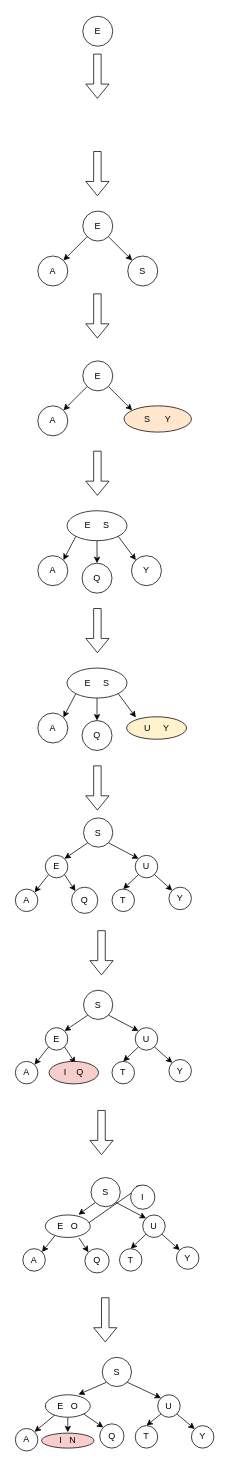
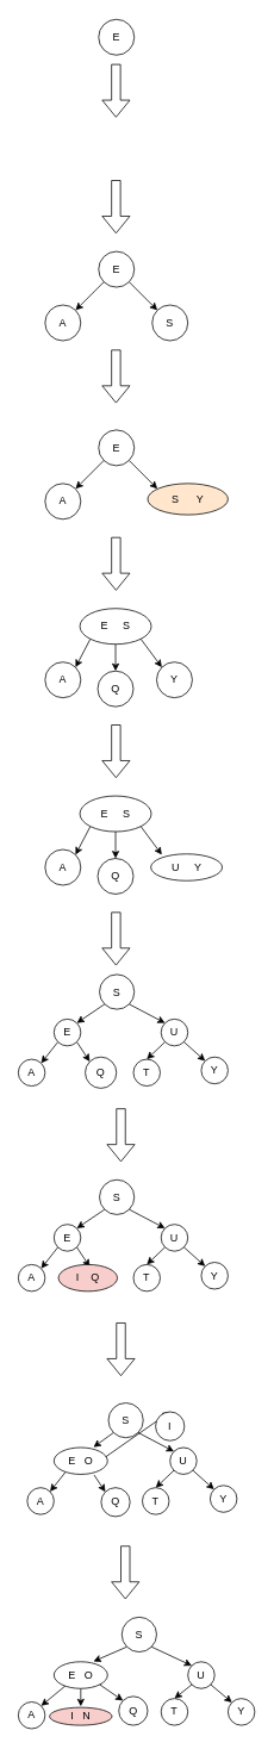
  <mxCell id="0" />
  <mxCell id="1" parent="0" />
  <mxCell id="2" value="E" style="ellipse;whiteSpace=wrap;html=1;aspect=fixed;" vertex="1" parent="1"><mxGeometry x="110" y="20" width="40" height="40" as="geometry" /></mxCell>
  <mxCell id="3" value="" style="shape=flexArrow;endArrow=classic;html=1;" edge="1" parent="1"><mxGeometry width="50" height="50" relative="1" as="geometry"><mxPoint x="129.5" y="70" as="sourcePoint" /><mxPoint x="129.5" y="130" as="targetPoint" /><Array as="points" /></mxGeometry></mxCell>
  <mxCell id="4" value="" style="shape=flexArrow;endArrow=classic;html=1;" edge="1" parent="1"><mxGeometry width="50" height="50" relative="1" as="geometry"><mxPoint x="129.5" y="200" as="sourcePoint" /><mxPoint x="129.5" y="260" as="targetPoint" /><Array as="points" /></mxGeometry></mxCell>
  <mxCell id="5" value="" style="endArrow=classic;html=1;exitX=1;exitY=1;exitDx=0;exitDy=0;entryX=0;entryY=0;entryDx=0;entryDy=0;" edge="1" parent="1" source="7" target="6"><mxGeometry width="50" height="50" relative="1" as="geometry"><mxPoint x="160.374" y="305.669" as="sourcePoint" /><mxPoint x="193" y="330" as="targetPoint" /></mxGeometry></mxCell>
  <mxCell id="6" value="S" style="ellipse;whiteSpace=wrap;html=1;aspect=fixed;" vertex="1" parent="1"><mxGeometry x="170" y="340" width="40" height="40" as="geometry" /></mxCell>
  <mxCell id="7" value="E" style="ellipse;whiteSpace=wrap;html=1;aspect=fixed;" vertex="1" parent="1"><mxGeometry x="110" y="280" width="40" height="40" as="geometry" /></mxCell>
  <mxCell id="8" value="A" style="ellipse;whiteSpace=wrap;html=1;aspect=fixed;" vertex="1" parent="1"><mxGeometry x="50" y="340" width="40" height="40" as="geometry" /></mxCell>
  <mxCell id="9" value="" style="endArrow=classic;html=1;exitX=0;exitY=1;exitDx=0;exitDy=0;entryX=1;entryY=0;entryDx=0;entryDy=0;" edge="1" parent="1" source="7" target="8"><mxGeometry width="50" height="50" relative="1" as="geometry"><mxPoint x="154.142" y="324.142" as="sourcePoint" /><mxPoint x="185.858" y="355.858" as="targetPoint" /><Array as="points" /></mxGeometry></mxCell>
  <mxCell id="10" value="" style="shape=flexArrow;endArrow=classic;html=1;" edge="1" parent="1"><mxGeometry width="50" height="50" relative="1" as="geometry"><mxPoint x="129.5" y="390" as="sourcePoint" /><mxPoint x="129.5" y="450" as="targetPoint" /><Array as="points" /></mxGeometry></mxCell>
  <mxCell id="11" value="" style="endArrow=classic;html=1;exitX=1;exitY=1;exitDx=0;exitDy=0;entryX=0;entryY=0;entryDx=0;entryDy=0;" edge="1" parent="1" source="12"><mxGeometry width="50" height="50" relative="1" as="geometry"><mxPoint x="160.374" y="505.669" as="sourcePoint" /><mxPoint x="175.858" y="545.858" as="targetPoint" /></mxGeometry></mxCell>
  <mxCell id="12" value="E" style="ellipse;whiteSpace=wrap;html=1;aspect=fixed;" vertex="1" parent="1"><mxGeometry x="110" y="480" width="40" height="40" as="geometry" /></mxCell>
  <mxCell id="13" value="A" style="ellipse;whiteSpace=wrap;html=1;aspect=fixed;" vertex="1" parent="1"><mxGeometry x="50" y="540" width="40" height="40" as="geometry" /></mxCell>
  <mxCell id="14" value="" style="endArrow=classic;html=1;exitX=0;exitY=1;exitDx=0;exitDy=0;entryX=1;entryY=0;entryDx=0;entryDy=0;" edge="1" parent="1" source="12" target="13"><mxGeometry width="50" height="50" relative="1" as="geometry"><mxPoint x="154.142" y="524.142" as="sourcePoint" /><mxPoint x="185.858" y="555.858" as="targetPoint" /><Array as="points" /></mxGeometry></mxCell>
  <mxCell id="15" value="S&amp;nbsp; &amp;nbsp; &amp;nbsp; Y" style="ellipse;whiteSpace=wrap;html=1;fillColor=#ffe6cc;" vertex="1" parent="1"><mxGeometry x="165" y="540" width="90" height="35" as="geometry" /></mxCell>
  <mxCell id="16" value="" style="shape=flexArrow;endArrow=classic;html=1;" edge="1" parent="1"><mxGeometry width="50" height="50" relative="1" as="geometry"><mxPoint x="129.5" y="600" as="sourcePoint" /><mxPoint x="129.5" y="660" as="targetPoint" /><Array as="points" /></mxGeometry></mxCell>
  <mxCell id="17" value="" style="endArrow=classic;html=1;exitX=0.5;exitY=1;exitDx=0;exitDy=0;" edge="1" parent="1" source="20"><mxGeometry width="50" height="50" relative="1" as="geometry"><mxPoint x="144.142" y="714.142" as="sourcePoint" /><mxPoint x="129" y="750" as="targetPoint" /></mxGeometry></mxCell>
  <mxCell id="18" value="A" style="ellipse;whiteSpace=wrap;html=1;aspect=fixed;" vertex="1" parent="1"><mxGeometry x="50" y="740" width="40" height="40" as="geometry" /></mxCell>
  <mxCell id="19" value="" style="endArrow=classic;html=1;exitX=0;exitY=1;exitDx=0;exitDy=0;entryX=1;entryY=0;entryDx=0;entryDy=0;" edge="1" parent="1" source="20" target="18"><mxGeometry width="50" height="50" relative="1" as="geometry"><mxPoint x="115.858" y="714.142" as="sourcePoint" /><mxPoint x="185.858" y="755.858" as="targetPoint" /><Array as="points" /></mxGeometry></mxCell>
  <mxCell id="20" value="E&amp;nbsp; &amp;nbsp; &amp;nbsp;S" style="ellipse;whiteSpace=wrap;html=1;" vertex="1" parent="1"><mxGeometry x="89" y="680" width="80" height="40" as="geometry" /></mxCell>
  <mxCell id="21" value="Q" style="ellipse;whiteSpace=wrap;html=1;aspect=fixed;" vertex="1" parent="1"><mxGeometry x="109" y="750" width="40" height="40" as="geometry" /></mxCell>
  <mxCell id="22" value="" style="endArrow=classic;html=1;exitX=1;exitY=1;exitDx=0;exitDy=0;entryX=0;entryY=0;entryDx=0;entryDy=0;" edge="1" parent="1" source="20" target="23"><mxGeometry width="50" height="50" relative="1" as="geometry"><mxPoint x="139" y="730" as="sourcePoint" /><mxPoint x="185" y="740" as="targetPoint" /></mxGeometry></mxCell>
  <mxCell id="23" value="Y" style="ellipse;whiteSpace=wrap;html=1;aspect=fixed;" vertex="1" parent="1"><mxGeometry x="175" y="740" width="40" height="40" as="geometry" /></mxCell>
  <mxCell id="24" value="" style="shape=flexArrow;endArrow=classic;html=1;" edge="1" parent="1"><mxGeometry width="50" height="50" relative="1" as="geometry"><mxPoint x="129.5" y="810" as="sourcePoint" /><mxPoint x="129.5" y="870" as="targetPoint" /><Array as="points" /></mxGeometry></mxCell>
  <mxCell id="25" value="" style="endArrow=classic;html=1;exitX=0.5;exitY=1;exitDx=0;exitDy=0;" edge="1" parent="1" source="28"><mxGeometry width="50" height="50" relative="1" as="geometry"><mxPoint x="144.142" y="924.142" as="sourcePoint" /><mxPoint x="129" y="960" as="targetPoint" /></mxGeometry></mxCell>
  <mxCell id="26" value="A" style="ellipse;whiteSpace=wrap;html=1;aspect=fixed;" vertex="1" parent="1"><mxGeometry x="50" y="950" width="40" height="40" as="geometry" /></mxCell>
  <mxCell id="27" value="" style="endArrow=classic;html=1;exitX=0;exitY=1;exitDx=0;exitDy=0;entryX=1;entryY=0;entryDx=0;entryDy=0;" edge="1" parent="1" source="28" target="26"><mxGeometry width="50" height="50" relative="1" as="geometry"><mxPoint x="115.858" y="924.142" as="sourcePoint" /><mxPoint x="185.858" y="965.858" as="targetPoint" /><Array as="points" /></mxGeometry></mxCell>
  <mxCell id="28" value="E&amp;nbsp; &amp;nbsp; &amp;nbsp;S" style="ellipse;whiteSpace=wrap;html=1;" vertex="1" parent="1"><mxGeometry x="89" y="890" width="80" height="40" as="geometry" /></mxCell>
  <mxCell id="29" value="Q" style="ellipse;whiteSpace=wrap;html=1;aspect=fixed;" vertex="1" parent="1"><mxGeometry x="109" y="960" width="40" height="40" as="geometry" /></mxCell>
  <mxCell id="30" value="" style="endArrow=classic;html=1;exitX=1;exitY=1;exitDx=0;exitDy=0;entryX=0;entryY=0;entryDx=0;entryDy=0;" edge="1" parent="1" source="28"><mxGeometry width="50" height="50" relative="1" as="geometry"><mxPoint x="139" y="940" as="sourcePoint" /><mxPoint x="180.858" y="955.858" as="targetPoint" /></mxGeometry></mxCell>
- <mxCell id="31" value="U&amp;nbsp; &amp;nbsp; &amp;nbsp;Y" style="ellipse;whiteSpace=wrap;html=1;fillColor=#fff2cc;" vertex="1" parent="1"><mxGeometry x="168.5" y="955" width="80" height="30" as="geometry" /></mxCell>
+ <mxCell id="31" value="U&amp;nbsp; &amp;nbsp; &amp;nbsp;Y" style="ellipse;whiteSpace=wrap;html=1;" vertex="1" parent="1"><mxGeometry x="168.5" y="955" width="80" height="30" as="geometry" /></mxCell>
  <mxCell id="32" value="" style="shape=flexArrow;endArrow=classic;html=1;" edge="1" parent="1"><mxGeometry width="50" height="50" relative="1" as="geometry"><mxPoint x="129.5" y="1020" as="sourcePoint" /><mxPoint x="129.5" y="1080" as="targetPoint" /><Array as="points" /></mxGeometry></mxCell>
  <mxCell id="33" value="" style="endArrow=classic;html=1;exitX=1;exitY=1;exitDx=0;exitDy=0;entryX=0;entryY=0;entryDx=0;entryDy=0;" edge="1" parent="1" source="39" target="36"><mxGeometry width="50" height="50" relative="1" as="geometry"><mxPoint x="135.5" y="1199" as="sourcePoint" /><mxPoint x="135.5" y="1229" as="targetPoint" /></mxGeometry></mxCell>
  <mxCell id="34" value="A" style="ellipse;whiteSpace=wrap;html=1;aspect=fixed;" vertex="1" parent="1"><mxGeometry x="20" y="1185" width="30" height="30" as="geometry" /></mxCell>
  <mxCell id="35" value="" style="endArrow=classic;html=1;entryX=1;entryY=0;entryDx=0;entryDy=0;exitX=0;exitY=1;exitDx=0;exitDy=0;" edge="1" parent="1" source="39" target="34"><mxGeometry width="50" height="50" relative="1" as="geometry"><mxPoint x="75" y="1170" as="sourcePoint" /><mxPoint x="192.358" y="1234.858" as="targetPoint" /><Array as="points" /></mxGeometry></mxCell>
  <mxCell id="36" value="Q" style="ellipse;whiteSpace=wrap;html=1;aspect=fixed;" vertex="1" parent="1"><mxGeometry x="95" y="1182.5" width="35" height="35" as="geometry" /></mxCell>
  <mxCell id="37" value="" style="endArrow=classic;html=1;exitX=0;exitY=1;exitDx=0;exitDy=0;entryX=1;entryY=0;entryDx=0;entryDy=0;" edge="1" parent="1" source="38" target="39"><mxGeometry width="50" height="50" relative="1" as="geometry"><mxPoint x="163.784" y="1193.142" as="sourcePoint" /><mxPoint x="187.358" y="1224.858" as="targetPoint" /></mxGeometry></mxCell>
  <mxCell id="38" value="S" style="ellipse;whiteSpace=wrap;html=1;aspect=fixed;" vertex="1" parent="1"><mxGeometry x="111" y="1090" width="39" height="39" as="geometry" /></mxCell>
  <mxCell id="39" value="E" style="ellipse;whiteSpace=wrap;html=1;aspect=fixed;" vertex="1" parent="1"><mxGeometry x="60" y="1140" width="30" height="30" as="geometry" /></mxCell>
  <mxCell id="40" value="U" style="ellipse;whiteSpace=wrap;html=1;aspect=fixed;direction=south;" vertex="1" parent="1"><mxGeometry x="180" y="1140" width="30" height="30" as="geometry" /></mxCell>
  <mxCell id="41" value="" style="endArrow=classic;html=1;exitX=1;exitY=1;exitDx=0;exitDy=0;entryX=0;entryY=1;entryDx=0;entryDy=0;" edge="1" parent="1" source="38" target="40"><mxGeometry width="50" height="50" relative="1" as="geometry"><mxPoint x="120.711" y="1133.289" as="sourcePoint" /><mxPoint x="95.607" y="1154.393" as="targetPoint" /></mxGeometry></mxCell>
  <mxCell id="42" value="T" style="ellipse;whiteSpace=wrap;html=1;aspect=fixed;direction=south;" vertex="1" parent="1"><mxGeometry x="149" y="1185" width="30" height="30" as="geometry" /></mxCell>
  <mxCell id="43" value="Y" style="ellipse;whiteSpace=wrap;html=1;aspect=fixed;direction=south;" vertex="1" parent="1"><mxGeometry x="225" y="1182.5" width="30" height="30" as="geometry" /></mxCell>
  <mxCell id="44" value="" style="endArrow=classic;html=1;exitX=1;exitY=1;exitDx=0;exitDy=0;entryX=0;entryY=0.5;entryDx=0;entryDy=0;" edge="1" parent="1" source="40" target="42"><mxGeometry width="50" height="50" relative="1" as="geometry"><mxPoint x="148.289" y="1133.289" as="sourcePoint" /><mxPoint x="179.393" y="1154.393" as="targetPoint" /></mxGeometry></mxCell>
  <mxCell id="45" value="" style="endArrow=classic;html=1;exitX=1;exitY=0;exitDx=0;exitDy=0;entryX=0;entryY=1;entryDx=0;entryDy=0;" edge="1" parent="1" source="40" target="43"><mxGeometry width="50" height="50" relative="1" as="geometry"><mxPoint x="194.393" y="1175.607" as="sourcePoint" /><mxPoint x="174" y="1195" as="targetPoint" /></mxGeometry></mxCell>
  <mxCell id="46" value="" style="shape=flexArrow;endArrow=classic;html=1;" edge="1" parent="1"><mxGeometry width="50" height="50" relative="1" as="geometry"><mxPoint x="135" y="1240" as="sourcePoint" /><mxPoint x="135" y="1300" as="targetPoint" /><Array as="points" /></mxGeometry></mxCell>
  <mxCell id="47" value="" style="endArrow=classic;html=1;exitX=1;exitY=1;exitDx=0;exitDy=0;entryX=0;entryY=0;entryDx=0;entryDy=0;" edge="1" parent="1" source="52"><mxGeometry width="50" height="50" relative="1" as="geometry"><mxPoint x="135.5" y="1429" as="sourcePoint" /><mxPoint x="100.126" y="1417.626" as="targetPoint" /></mxGeometry></mxCell>
  <mxCell id="48" value="A" style="ellipse;whiteSpace=wrap;html=1;aspect=fixed;" vertex="1" parent="1"><mxGeometry x="20" y="1415" width="30" height="30" as="geometry" /></mxCell>
  <mxCell id="49" value="" style="endArrow=classic;html=1;entryX=1;entryY=0;entryDx=0;entryDy=0;exitX=0;exitY=1;exitDx=0;exitDy=0;" edge="1" parent="1" source="52" target="48"><mxGeometry width="50" height="50" relative="1" as="geometry"><mxPoint x="75" y="1400" as="sourcePoint" /><mxPoint x="192.358" y="1464.858" as="targetPoint" /><Array as="points" /></mxGeometry></mxCell>
  <mxCell id="50" value="" style="endArrow=classic;html=1;exitX=0;exitY=1;exitDx=0;exitDy=0;entryX=1;entryY=0;entryDx=0;entryDy=0;" edge="1" parent="1" source="51" target="52"><mxGeometry width="50" height="50" relative="1" as="geometry"><mxPoint x="163.784" y="1423.142" as="sourcePoint" /><mxPoint x="187.358" y="1454.858" as="targetPoint" /></mxGeometry></mxCell>
  <mxCell id="51" value="S" style="ellipse;whiteSpace=wrap;html=1;aspect=fixed;" vertex="1" parent="1"><mxGeometry x="111" y="1320" width="39" height="39" as="geometry" /></mxCell>
  <mxCell id="52" value="E" style="ellipse;whiteSpace=wrap;html=1;aspect=fixed;" vertex="1" parent="1"><mxGeometry x="60" y="1370" width="30" height="30" as="geometry" /></mxCell>
  <mxCell id="53" value="U" style="ellipse;whiteSpace=wrap;html=1;aspect=fixed;direction=south;" vertex="1" parent="1"><mxGeometry x="180" y="1370" width="30" height="30" as="geometry" /></mxCell>
  <mxCell id="54" value="" style="endArrow=classic;html=1;exitX=1;exitY=1;exitDx=0;exitDy=0;entryX=0;entryY=1;entryDx=0;entryDy=0;" edge="1" parent="1" source="51" target="53"><mxGeometry width="50" height="50" relative="1" as="geometry"><mxPoint x="120.711" y="1363.289" as="sourcePoint" /><mxPoint x="95.607" y="1384.393" as="targetPoint" /></mxGeometry></mxCell>
  <mxCell id="55" value="T" style="ellipse;whiteSpace=wrap;html=1;aspect=fixed;direction=south;" vertex="1" parent="1"><mxGeometry x="149" y="1415" width="30" height="30" as="geometry" /></mxCell>
  <mxCell id="56" value="Y" style="ellipse;whiteSpace=wrap;html=1;aspect=fixed;direction=south;" vertex="1" parent="1"><mxGeometry x="225" y="1412.5" width="30" height="30" as="geometry" /></mxCell>
  <mxCell id="57" value="" style="endArrow=classic;html=1;exitX=1;exitY=1;exitDx=0;exitDy=0;entryX=0;entryY=0.5;entryDx=0;entryDy=0;" edge="1" parent="1" source="53" target="55"><mxGeometry width="50" height="50" relative="1" as="geometry"><mxPoint x="148.289" y="1363.289" as="sourcePoint" /><mxPoint x="179.393" y="1384.393" as="targetPoint" /></mxGeometry></mxCell>
  <mxCell id="58" value="" style="endArrow=classic;html=1;exitX=1;exitY=0;exitDx=0;exitDy=0;entryX=0;entryY=1;entryDx=0;entryDy=0;" edge="1" parent="1" source="53" target="56"><mxGeometry width="50" height="50" relative="1" as="geometry"><mxPoint x="194.393" y="1405.607" as="sourcePoint" /><mxPoint x="174" y="1425" as="targetPoint" /></mxGeometry></mxCell>
  <mxCell id="59" value="I&amp;nbsp; &amp;nbsp; Q" style="ellipse;whiteSpace=wrap;html=1;fillColor=#f8cecc;" vertex="1" parent="1"><mxGeometry x="65" y="1415" width="66" height="30" as="geometry" /></mxCell>
  <mxCell id="60" value="" style="shape=flexArrow;endArrow=classic;html=1;" edge="1" parent="1"><mxGeometry width="50" height="50" relative="1" as="geometry"><mxPoint x="135" y="1480" as="sourcePoint" /><mxPoint x="135" y="1540" as="targetPoint" /><Array as="points" /></mxGeometry></mxCell>
  <mxCell id="61" value="" style="endArrow=classic;html=1;exitX=0.5;exitY=1;exitDx=0;exitDy=0;entryX=0.5;entryY=0;entryDx=0;entryDy=0;" edge="1" parent="1" source="72" target="73"><mxGeometry width="50" height="50" relative="1" as="geometry"><mxPoint x="95.607" y="1645.607" as="sourcePoint" /><mxPoint x="110.126" y="1667.626" as="targetPoint" /></mxGeometry></mxCell>
  <mxCell id="62" value="A" style="ellipse;whiteSpace=wrap;html=1;aspect=fixed;" vertex="1" parent="1"><mxGeometry x="30" y="1665" width="30" height="30" as="geometry" /></mxCell>
  <mxCell id="63" value="" style="endArrow=classic;html=1;entryX=1;entryY=0;entryDx=0;entryDy=0;exitX=0;exitY=1;exitDx=0;exitDy=0;" edge="1" parent="1" target="62"><mxGeometry width="50" height="50" relative="1" as="geometry"><mxPoint x="74.393" y="1645.607" as="sourcePoint" /><mxPoint x="202.358" y="1714.858" as="targetPoint" /><Array as="points" /></mxGeometry></mxCell>
  <mxCell id="64" value="" style="endArrow=classic;html=1;exitX=0;exitY=1;exitDx=0;exitDy=0;entryX=0.737;entryY=-0.013;entryDx=0;entryDy=0;entryPerimeter=0;" edge="1" parent="1" source="65" target="72"><mxGeometry width="50" height="50" relative="1" as="geometry"><mxPoint x="173.784" y="1673.142" as="sourcePoint" /><mxPoint x="95.607" y="1624.393" as="targetPoint" /></mxGeometry></mxCell>
  <mxCell id="65" value="S" style="ellipse;whiteSpace=wrap;html=1;aspect=fixed;" vertex="1" parent="1"><mxGeometry x="121" y="1570" width="39" height="39" as="geometry" /></mxCell>
  <mxCell id="66" value="U" style="ellipse;whiteSpace=wrap;html=1;aspect=fixed;direction=south;" vertex="1" parent="1"><mxGeometry x="190" y="1620" width="30" height="30" as="geometry" /></mxCell>
  <mxCell id="67" value="" style="endArrow=classic;html=1;exitX=1;exitY=1;exitDx=0;exitDy=0;entryX=0;entryY=1;entryDx=0;entryDy=0;" edge="1" parent="1" source="65" target="66"><mxGeometry width="50" height="50" relative="1" as="geometry"><mxPoint x="130.711" y="1613.289" as="sourcePoint" /><mxPoint x="105.607" y="1634.393" as="targetPoint" /></mxGeometry></mxCell>
  <mxCell id="68" value="T" style="ellipse;whiteSpace=wrap;html=1;aspect=fixed;direction=south;" vertex="1" parent="1"><mxGeometry x="159" y="1665" width="30" height="30" as="geometry" /></mxCell>
  <mxCell id="69" value="Y" style="ellipse;whiteSpace=wrap;html=1;aspect=fixed;direction=south;" vertex="1" parent="1"><mxGeometry x="235" y="1662.5" width="30" height="30" as="geometry" /></mxCell>
  <mxCell id="70" value="" style="endArrow=classic;html=1;exitX=1;exitY=1;exitDx=0;exitDy=0;entryX=0;entryY=0.5;entryDx=0;entryDy=0;" edge="1" parent="1" source="66" target="68"><mxGeometry width="50" height="50" relative="1" as="geometry"><mxPoint x="158.289" y="1613.289" as="sourcePoint" /><mxPoint x="189.393" y="1634.393" as="targetPoint" /></mxGeometry></mxCell>
  <mxCell id="71" value="" style="endArrow=classic;html=1;exitX=1;exitY=0;exitDx=0;exitDy=0;entryX=0;entryY=1;entryDx=0;entryDy=0;" edge="1" parent="1" source="66" target="69"><mxGeometry width="50" height="50" relative="1" as="geometry"><mxPoint x="204.393" y="1655.607" as="sourcePoint" /><mxPoint x="184" y="1675" as="targetPoint" /></mxGeometry></mxCell>
  <mxCell id="72" value="E&amp;nbsp; &amp;nbsp;O" style="ellipse;whiteSpace=wrap;html=1;" vertex="1" parent="1"><mxGeometry x="60" y="1620" width="60" height="30" as="geometry" /></mxCell>
  <mxCell id="73" value="I" style="ellipse;whiteSpace=wrap;html=1;aspect=fixed;" vertex="1" parent="1"><mxGeometry x="173.82" y="1580" width="32.37" height="32.37" as="geometry" /></mxCell>
  <mxCell id="74" value="Q" style="ellipse;whiteSpace=wrap;html=1;aspect=fixed;" vertex="1" parent="1"><mxGeometry x="112.82" y="1665" width="32.37" height="32.37" as="geometry" /></mxCell>
  <mxCell id="75" value="" style="endArrow=classic;html=1;exitX=0.75;exitY=1.027;exitDx=0;exitDy=0;entryX=0;entryY=0;entryDx=0;entryDy=0;exitPerimeter=0;" edge="1" parent="1" source="72" target="74"><mxGeometry width="50" height="50" relative="1" as="geometry"><mxPoint x="100" y="1660" as="sourcePoint" /><mxPoint x="100.005" y="1680" as="targetPoint" /></mxGeometry></mxCell>
  <mxCell id="76" value="" style="shape=flexArrow;endArrow=classic;html=1;" edge="1" parent="1"><mxGeometry width="50" height="50" relative="1" as="geometry"><mxPoint x="140" y="1730" as="sourcePoint" /><mxPoint x="140" y="1790" as="targetPoint" /><Array as="points" /></mxGeometry></mxCell>
  <mxCell id="77" value="" style="endArrow=classic;html=1;exitX=0.5;exitY=1;exitDx=0;exitDy=0;entryX=0.5;entryY=0;entryDx=0;entryDy=0;" edge="1" parent="1" source="88"><mxGeometry width="50" height="50" relative="1" as="geometry"><mxPoint x="95.607" y="1885.607" as="sourcePoint" /><mxPoint x="90.005" y="1910" as="targetPoint" /></mxGeometry></mxCell>
  <mxCell id="78" value="A" style="ellipse;whiteSpace=wrap;html=1;aspect=fixed;" vertex="1" parent="1"><mxGeometry x="20" y="1905" width="30" height="30" as="geometry" /></mxCell>
  <mxCell id="79" value="" style="endArrow=classic;html=1;entryX=1;entryY=0;entryDx=0;entryDy=0;exitX=0;exitY=1;exitDx=0;exitDy=0;" edge="1" parent="1" target="78"><mxGeometry width="50" height="50" relative="1" as="geometry"><mxPoint x="74.393" y="1885.607" as="sourcePoint" /><mxPoint x="202.358" y="1954.858" as="targetPoint" /><Array as="points" /></mxGeometry></mxCell>
  <mxCell id="80" value="" style="endArrow=classic;html=1;exitX=0;exitY=1;exitDx=0;exitDy=0;entryX=0.737;entryY=-0.013;entryDx=0;entryDy=0;entryPerimeter=0;" edge="1" parent="1" source="81" target="88"><mxGeometry width="50" height="50" relative="1" as="geometry"><mxPoint x="173.784" y="1913.142" as="sourcePoint" /><mxPoint x="95.607" y="1864.393" as="targetPoint" /></mxGeometry></mxCell>
  <mxCell id="81" value="S" style="ellipse;whiteSpace=wrap;html=1;aspect=fixed;" vertex="1" parent="1"><mxGeometry x="136" y="1810" width="39" height="39" as="geometry" /></mxCell>
  <mxCell id="82" value="U" style="ellipse;whiteSpace=wrap;html=1;aspect=fixed;direction=south;" vertex="1" parent="1"><mxGeometry x="210" y="1860" width="30" height="30" as="geometry" /></mxCell>
  <mxCell id="83" value="" style="endArrow=classic;html=1;exitX=1;exitY=1;exitDx=0;exitDy=0;entryX=0;entryY=1;entryDx=0;entryDy=0;" edge="1" parent="1" source="81" target="82"><mxGeometry width="50" height="50" relative="1" as="geometry"><mxPoint x="130.711" y="1853.289" as="sourcePoint" /><mxPoint x="105.607" y="1874.393" as="targetPoint" /></mxGeometry></mxCell>
  <mxCell id="84" value="T" style="ellipse;whiteSpace=wrap;html=1;aspect=fixed;direction=south;" vertex="1" parent="1"><mxGeometry x="180" y="1901.18" width="30" height="30" as="geometry" /></mxCell>
  <mxCell id="85" value="Y" style="ellipse;whiteSpace=wrap;html=1;aspect=fixed;direction=south;" vertex="1" parent="1"><mxGeometry x="255" y="1901.18" width="30" height="30" as="geometry" /></mxCell>
  <mxCell id="86" value="" style="endArrow=classic;html=1;exitX=1;exitY=1;exitDx=0;exitDy=0;entryX=0;entryY=0.5;entryDx=0;entryDy=0;" edge="1" parent="1" source="82" target="84"><mxGeometry width="50" height="50" relative="1" as="geometry"><mxPoint x="158.289" y="1853.289" as="sourcePoint" /><mxPoint x="189.393" y="1874.393" as="targetPoint" /></mxGeometry></mxCell>
  <mxCell id="87" value="" style="endArrow=classic;html=1;exitX=1;exitY=0;exitDx=0;exitDy=0;entryX=0;entryY=1;entryDx=0;entryDy=0;" edge="1" parent="1" source="82" target="85"><mxGeometry width="50" height="50" relative="1" as="geometry"><mxPoint x="204.393" y="1895.607" as="sourcePoint" /><mxPoint x="184" y="1915" as="targetPoint" /></mxGeometry></mxCell>
  <mxCell id="88" value="E&amp;nbsp; &amp;nbsp;O" style="ellipse;whiteSpace=wrap;html=1;" vertex="1" parent="1"><mxGeometry x="60" y="1860" width="60" height="30" as="geometry" /></mxCell>
  <mxCell id="89" value="Q" style="ellipse;whiteSpace=wrap;html=1;aspect=fixed;" vertex="1" parent="1"><mxGeometry x="132.63" y="1898.81" width="32.37" height="32.37" as="geometry" /></mxCell>
  <mxCell id="90" value="" style="endArrow=classic;html=1;entryX=0;entryY=0;entryDx=0;entryDy=0;exitX=1;exitY=1;exitDx=0;exitDy=0;" edge="1" parent="1" source="88" target="89"><mxGeometry width="50" height="50" relative="1" as="geometry"><mxPoint x="115" y="1891" as="sourcePoint" /><mxPoint x="100.005" y="1920" as="targetPoint" /></mxGeometry></mxCell>
  <mxCell id="91" value="I&amp;nbsp; &amp;nbsp;N" style="ellipse;whiteSpace=wrap;html=1;fillColor=#f8cecc;" vertex="1" parent="1"><mxGeometry x="55" y="1911.18" width="70" height="20" as="geometry" /></mxCell>
